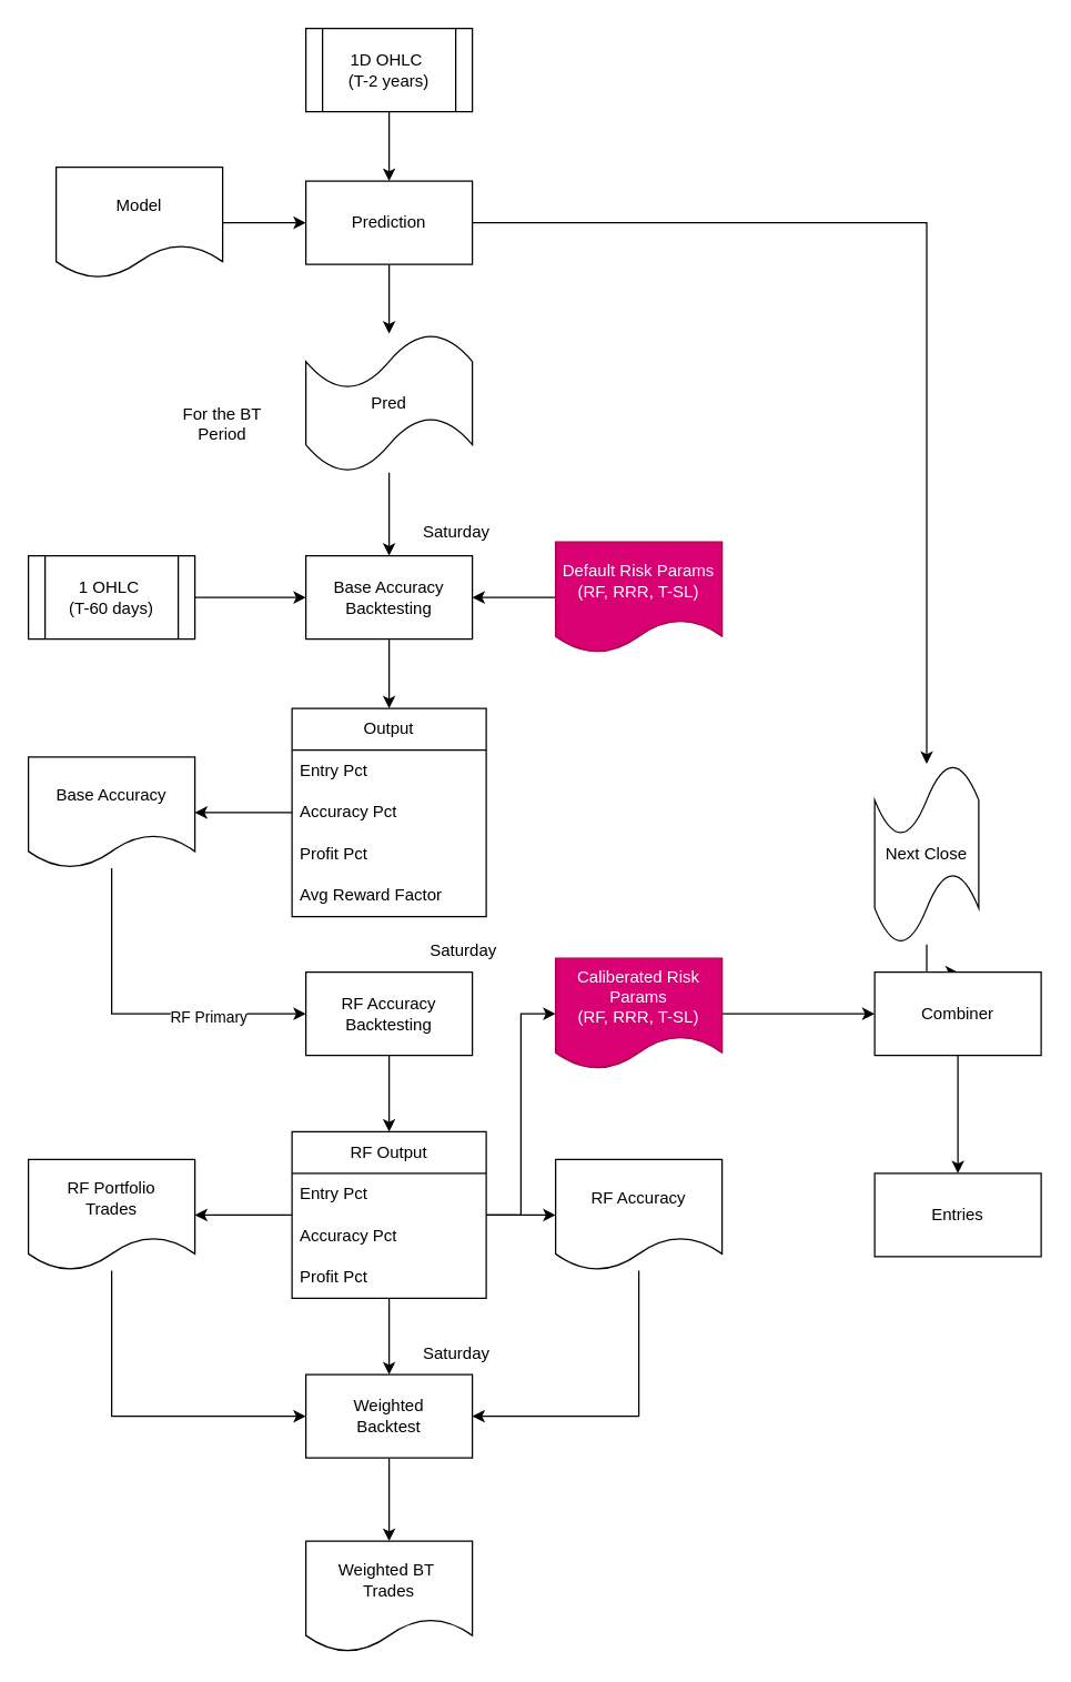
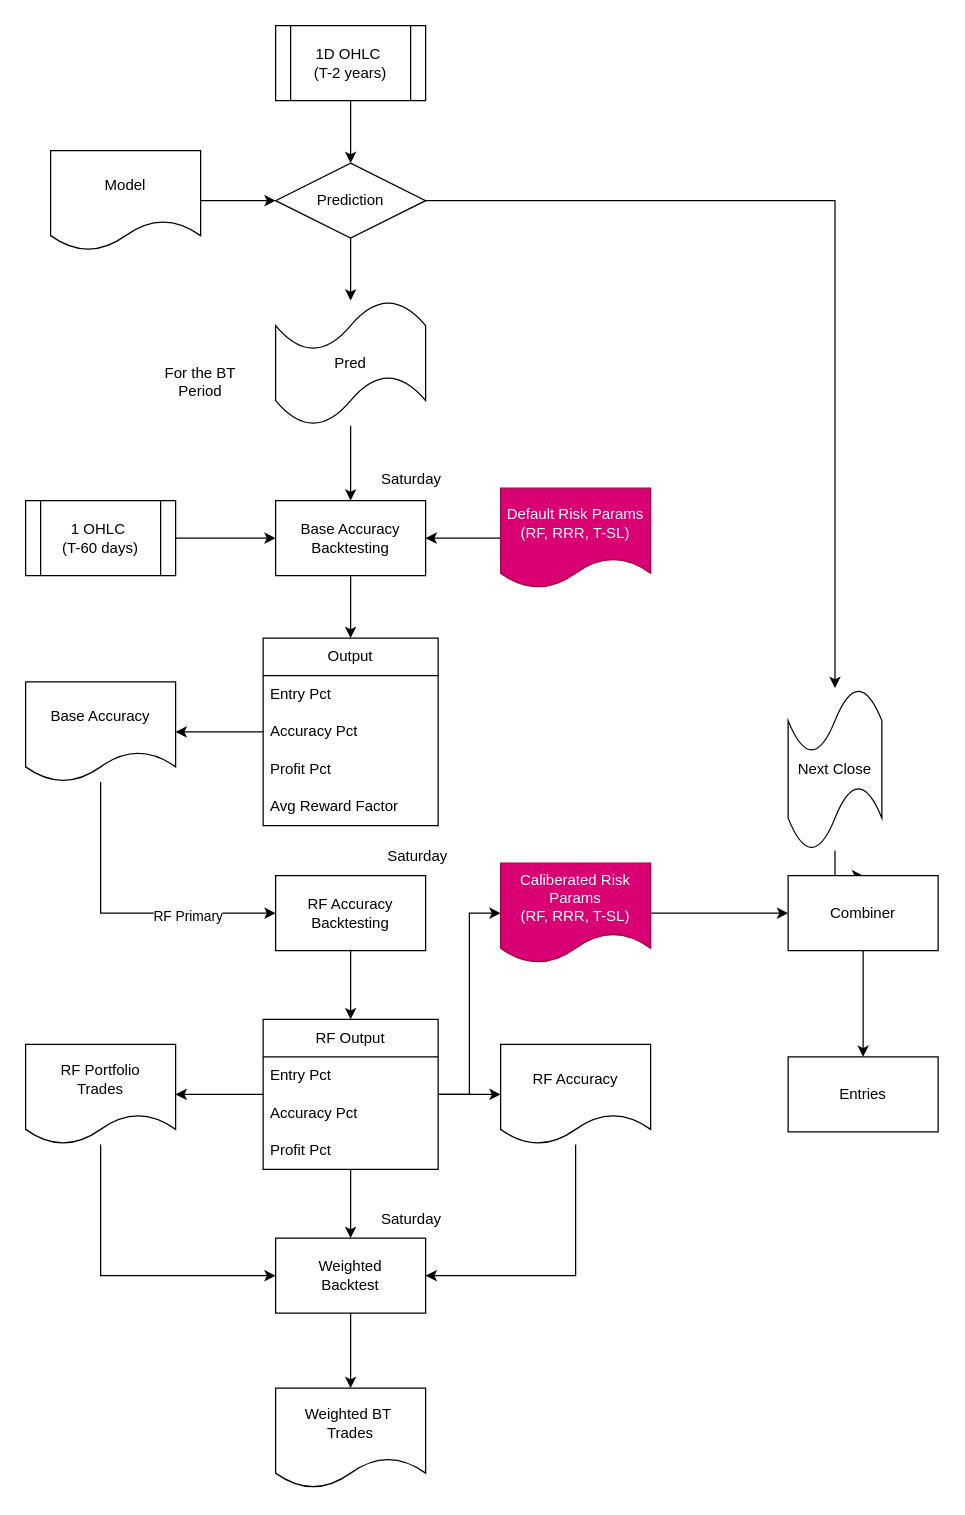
  <mxCell id="0" />
  <mxCell id="1" parent="0" />
  <mxCell id="2" style="edgeStyle=orthogonalEdgeStyle;rounded=0;orthogonalLoop=1;jettySize=auto;html=1;" parent="1" source="4" target="10" edge="1"><mxGeometry relative="1" as="geometry" /></mxCell>
  <mxCell id="3" style="edgeStyle=orthogonalEdgeStyle;rounded=0;orthogonalLoop=1;jettySize=auto;html=1;" parent="1" source="4" target="12" edge="1"><mxGeometry relative="1" as="geometry" /></mxCell>
- <mxCell id="4" value="Prediction" style="rounded=0;whiteSpace=wrap;html=1;" parent="1" vertex="1"><mxGeometry x="220" y="130" width="120" height="60" as="geometry" /></mxCell>
+ <mxCell id="4" value="Prediction" style="rhombus;whiteSpace=wrap;html=1;" parent="1" vertex="1"><mxGeometry x="220" y="130" width="120" height="60" as="geometry" /></mxCell>
  <mxCell id="5" value="" style="edgeStyle=orthogonalEdgeStyle;rounded=0;orthogonalLoop=1;jettySize=auto;html=1;" parent="1" source="6" target="4" edge="1"><mxGeometry relative="1" as="geometry" /></mxCell>
  <mxCell id="6" value="1D OHLC&amp;nbsp;&lt;br&gt;(T-2 years)" style="shape=process;whiteSpace=wrap;html=1;backgroundOutline=1;" parent="1" vertex="1"><mxGeometry x="220" y="20" width="120" height="60" as="geometry" /></mxCell>
  <mxCell id="7" value="" style="edgeStyle=orthogonalEdgeStyle;rounded=0;orthogonalLoop=1;jettySize=auto;html=1;" parent="1" source="8" target="4" edge="1"><mxGeometry relative="1" as="geometry" /></mxCell>
  <mxCell id="8" value="Model" style="shape=document;whiteSpace=wrap;html=1;boundedLbl=1;" parent="1" vertex="1"><mxGeometry x="40" y="120" width="120" height="80" as="geometry" /></mxCell>
  <mxCell id="9" value="" style="edgeStyle=orthogonalEdgeStyle;rounded=0;orthogonalLoop=1;jettySize=auto;html=1;" parent="1" source="10" target="14" edge="1"><mxGeometry relative="1" as="geometry" /></mxCell>
  <mxCell id="10" value="Pred" style="shape=tape;whiteSpace=wrap;html=1;" parent="1" vertex="1"><mxGeometry x="220" y="240" width="120" height="100" as="geometry" /></mxCell>
  <mxCell id="11" value="" style="edgeStyle=orthogonalEdgeStyle;rounded=0;orthogonalLoop=1;jettySize=auto;html=1;" parent="1" source="12" target="41" edge="1"><mxGeometry relative="1" as="geometry" /></mxCell>
  <mxCell id="12" value="Next Close" style="shape=tape;whiteSpace=wrap;html=1;" parent="1" vertex="1"><mxGeometry x="630" y="550" width="75" height="130" as="geometry" /></mxCell>
  <mxCell id="13" style="edgeStyle=orthogonalEdgeStyle;rounded=0;orthogonalLoop=1;jettySize=auto;html=1;" parent="1" source="14" target="19" edge="1"><mxGeometry relative="1" as="geometry" /></mxCell>
  <mxCell id="14" value="Base Accuracy&lt;br&gt;Backtesting" style="rounded=0;whiteSpace=wrap;html=1;" parent="1" vertex="1"><mxGeometry x="220" y="400" width="120" height="60" as="geometry" /></mxCell>
  <mxCell id="15" value="For the BT Period" style="text;html=1;strokeColor=none;fillColor=none;align=center;verticalAlign=middle;whiteSpace=wrap;rounded=0;" parent="1" vertex="1"><mxGeometry x="130" y="290" width="60" height="30" as="geometry" /></mxCell>
  <mxCell id="16" value="" style="edgeStyle=orthogonalEdgeStyle;rounded=0;orthogonalLoop=1;jettySize=auto;html=1;" parent="1" source="17" target="14" edge="1"><mxGeometry relative="1" as="geometry" /></mxCell>
  <mxCell id="17" value="1 OHLC&amp;nbsp;&lt;br&gt;(T-60 days)" style="shape=process;whiteSpace=wrap;html=1;backgroundOutline=1;" parent="1" vertex="1"><mxGeometry x="20" y="400" width="120" height="60" as="geometry" /></mxCell>
  <mxCell id="18" style="edgeStyle=orthogonalEdgeStyle;rounded=0;orthogonalLoop=1;jettySize=auto;html=1;" parent="1" source="19" target="51" edge="1"><mxGeometry relative="1" as="geometry" /></mxCell>
  <mxCell id="19" value="Output" style="swimlane;fontStyle=0;childLayout=stackLayout;horizontal=1;startSize=30;horizontalStack=0;resizeParent=1;resizeParentMax=0;resizeLast=0;collapsible=1;marginBottom=0;whiteSpace=wrap;html=1;" parent="1" vertex="1"><mxGeometry x="210" y="510" width="140" height="150" as="geometry" /></mxCell>
  <mxCell id="20" value="Entry Pct" style="text;strokeColor=none;fillColor=none;align=left;verticalAlign=middle;spacingLeft=4;spacingRight=4;overflow=hidden;points=[[0,0.5],[1,0.5]];portConstraint=eastwest;rotatable=0;whiteSpace=wrap;html=1;" parent="19" vertex="1"><mxGeometry y="30" width="140" height="30" as="geometry" /></mxCell>
  <mxCell id="21" value="Accuracy Pct" style="text;strokeColor=none;fillColor=none;align=left;verticalAlign=middle;spacingLeft=4;spacingRight=4;overflow=hidden;points=[[0,0.5],[1,0.5]];portConstraint=eastwest;rotatable=0;whiteSpace=wrap;html=1;" parent="19" vertex="1"><mxGeometry y="60" width="140" height="30" as="geometry" /></mxCell>
  <mxCell id="22" value="Profit Pct" style="text;strokeColor=none;fillColor=none;align=left;verticalAlign=middle;spacingLeft=4;spacingRight=4;overflow=hidden;points=[[0,0.5],[1,0.5]];portConstraint=eastwest;rotatable=0;whiteSpace=wrap;html=1;" parent="19" vertex="1"><mxGeometry y="90" width="140" height="30" as="geometry" /></mxCell>
  <mxCell id="23" value="Avg Reward Factor" style="text;strokeColor=none;fillColor=none;align=left;verticalAlign=middle;spacingLeft=4;spacingRight=4;overflow=hidden;points=[[0,0.5],[1,0.5]];portConstraint=eastwest;rotatable=0;whiteSpace=wrap;html=1;" parent="19" vertex="1"><mxGeometry y="120" width="140" height="30" as="geometry" /></mxCell>
  <mxCell id="24" value="" style="edgeStyle=orthogonalEdgeStyle;rounded=0;orthogonalLoop=1;jettySize=auto;html=1;entryX=0.5;entryY=0;entryDx=0;entryDy=0;" parent="1" source="25" target="32" edge="1"><mxGeometry relative="1" as="geometry" /></mxCell>
  <mxCell id="25" value="RF Accuracy&lt;br&gt;Backtesting" style="rounded=0;whiteSpace=wrap;html=1;" parent="1" vertex="1"><mxGeometry x="220" y="700" width="120" height="60" as="geometry" /></mxCell>
  <mxCell id="26" style="edgeStyle=orthogonalEdgeStyle;rounded=0;orthogonalLoop=1;jettySize=auto;html=1;entryX=1;entryY=0.5;entryDx=0;entryDy=0;" edge="1" parent="1" source="27" target="14"><mxGeometry relative="1" as="geometry" /></mxCell>
  <mxCell id="27" value="Default Risk Params&lt;br&gt;(RF, RRR, T-SL)" style="shape=document;whiteSpace=wrap;html=1;boundedLbl=1;fillColor=#d80073;fontColor=#ffffff;strokeColor=#A50040;" parent="1" vertex="1"><mxGeometry x="400" y="390" width="120" height="80" as="geometry" /></mxCell>
  <mxCell id="28" style="edgeStyle=orthogonalEdgeStyle;rounded=0;orthogonalLoop=1;jettySize=auto;html=1;" parent="1" source="32" target="39" edge="1"><mxGeometry relative="1" as="geometry" /></mxCell>
  <mxCell id="29" style="edgeStyle=orthogonalEdgeStyle;rounded=0;orthogonalLoop=1;jettySize=auto;html=1;" parent="1" source="32" target="37" edge="1"><mxGeometry relative="1" as="geometry" /></mxCell>
  <mxCell id="30" value="" style="edgeStyle=orthogonalEdgeStyle;rounded=0;orthogonalLoop=1;jettySize=auto;html=1;" edge="1" parent="1" source="32" target="44"><mxGeometry relative="1" as="geometry" /></mxCell>
  <mxCell id="31" style="edgeStyle=orthogonalEdgeStyle;rounded=0;orthogonalLoop=1;jettySize=auto;html=1;entryX=0;entryY=0.5;entryDx=0;entryDy=0;" edge="1" parent="1" source="32" target="53"><mxGeometry relative="1" as="geometry" /></mxCell>
  <mxCell id="32" value="RF Output" style="swimlane;fontStyle=0;childLayout=stackLayout;horizontal=1;startSize=30;horizontalStack=0;resizeParent=1;resizeParentMax=0;resizeLast=0;collapsible=1;marginBottom=0;whiteSpace=wrap;html=1;" parent="1" vertex="1"><mxGeometry x="210" y="815" width="140" height="120" as="geometry" /></mxCell>
  <mxCell id="33" value="Entry Pct" style="text;strokeColor=none;fillColor=none;align=left;verticalAlign=middle;spacingLeft=4;spacingRight=4;overflow=hidden;points=[[0,0.5],[1,0.5]];portConstraint=eastwest;rotatable=0;whiteSpace=wrap;html=1;" parent="32" vertex="1"><mxGeometry y="30" width="140" height="30" as="geometry" /></mxCell>
  <mxCell id="34" value="Accuracy Pct" style="text;strokeColor=none;fillColor=none;align=left;verticalAlign=middle;spacingLeft=4;spacingRight=4;overflow=hidden;points=[[0,0.5],[1,0.5]];portConstraint=eastwest;rotatable=0;whiteSpace=wrap;html=1;" parent="32" vertex="1"><mxGeometry y="60" width="140" height="30" as="geometry" /></mxCell>
  <mxCell id="35" value="Profit Pct" style="text;strokeColor=none;fillColor=none;align=left;verticalAlign=middle;spacingLeft=4;spacingRight=4;overflow=hidden;points=[[0,0.5],[1,0.5]];portConstraint=eastwest;rotatable=0;whiteSpace=wrap;html=1;" parent="32" vertex="1"><mxGeometry y="90" width="140" height="30" as="geometry" /></mxCell>
  <mxCell id="36" style="edgeStyle=orthogonalEdgeStyle;rounded=0;orthogonalLoop=1;jettySize=auto;html=1;entryX=1;entryY=0.5;entryDx=0;entryDy=0;" parent="1" source="37" target="39" edge="1"><mxGeometry relative="1" as="geometry"><Array as="points"><mxPoint x="460" y="1020" /></Array></mxGeometry></mxCell>
  <mxCell id="37" value="RF Accuracy" style="shape=document;whiteSpace=wrap;html=1;boundedLbl=1;" parent="1" vertex="1"><mxGeometry x="400" y="835" width="120" height="80" as="geometry" /></mxCell>
  <mxCell id="38" value="" style="edgeStyle=orthogonalEdgeStyle;rounded=0;orthogonalLoop=1;jettySize=auto;html=1;" parent="1" source="39" target="45" edge="1"><mxGeometry relative="1" as="geometry" /></mxCell>
  <mxCell id="39" value="Weighted &lt;br&gt;Backtest" style="rounded=0;whiteSpace=wrap;html=1;" parent="1" vertex="1"><mxGeometry x="220" y="990" width="120" height="60" as="geometry" /></mxCell>
  <mxCell id="40" style="edgeStyle=orthogonalEdgeStyle;rounded=0;orthogonalLoop=1;jettySize=auto;html=1;" parent="1" source="41" target="42" edge="1"><mxGeometry relative="1" as="geometry" /></mxCell>
  <mxCell id="41" value="Combiner" style="rounded=0;whiteSpace=wrap;html=1;" parent="1" vertex="1"><mxGeometry x="630" y="700" width="120" height="60" as="geometry" /></mxCell>
  <mxCell id="42" value="Entries" style="rounded=0;whiteSpace=wrap;html=1;" parent="1" vertex="1"><mxGeometry x="630" y="845" width="120" height="60" as="geometry" /></mxCell>
  <mxCell id="43" style="edgeStyle=orthogonalEdgeStyle;rounded=0;orthogonalLoop=1;jettySize=auto;html=1;entryX=0;entryY=0.5;entryDx=0;entryDy=0;" parent="1" source="44" target="39" edge="1"><mxGeometry relative="1" as="geometry"><Array as="points"><mxPoint x="80" y="1020" /></Array></mxGeometry></mxCell>
  <mxCell id="44" value="RF Portfolio &lt;br&gt;Trades" style="shape=document;whiteSpace=wrap;html=1;boundedLbl=1;" parent="1" vertex="1"><mxGeometry x="20" y="835" width="120" height="80" as="geometry" /></mxCell>
  <mxCell id="45" value="Weighted BT&amp;nbsp;&lt;br&gt;Trades" style="shape=document;whiteSpace=wrap;html=1;boundedLbl=1;" parent="1" vertex="1"><mxGeometry x="220" y="1110" width="120" height="80" as="geometry" /></mxCell>
  <mxCell id="46" value="Saturday&amp;nbsp;" style="text;html=1;align=center;verticalAlign=middle;resizable=0;points=[];autosize=1;strokeColor=none;fillColor=none;" parent="1" vertex="1"><mxGeometry x="295" y="368" width="70" height="30" as="geometry" /></mxCell>
  <mxCell id="47" value="Saturday&amp;nbsp;" style="text;html=1;align=center;verticalAlign=middle;resizable=0;points=[];autosize=1;strokeColor=none;fillColor=none;" parent="1" vertex="1"><mxGeometry x="300" y="670" width="70" height="30" as="geometry" /></mxCell>
  <mxCell id="48" value="Saturday&amp;nbsp;" style="text;html=1;align=center;verticalAlign=middle;resizable=0;points=[];autosize=1;strokeColor=none;fillColor=none;" parent="1" vertex="1"><mxGeometry x="295" y="960" width="70" height="30" as="geometry" /></mxCell>
  <mxCell id="49" style="edgeStyle=orthogonalEdgeStyle;rounded=0;orthogonalLoop=1;jettySize=auto;html=1;entryX=0;entryY=0.5;entryDx=0;entryDy=0;" parent="1" source="51" target="25" edge="1"><mxGeometry relative="1" as="geometry"><Array as="points"><mxPoint x="80" y="730" /></Array></mxGeometry></mxCell>
  <mxCell id="50" value="RF Primary" style="edgeLabel;html=1;align=center;verticalAlign=middle;resizable=0;points=[];" parent="49" vertex="1" connectable="0"><mxGeometry x="0.421" y="-2" relative="1" as="geometry"><mxPoint as="offset" /></mxGeometry></mxCell>
  <mxCell id="51" value="Base Accuracy" style="shape=document;whiteSpace=wrap;html=1;boundedLbl=1;" parent="1" vertex="1"><mxGeometry x="20" y="545" width="120" height="80" as="geometry" /></mxCell>
  <mxCell id="52" style="edgeStyle=orthogonalEdgeStyle;rounded=0;orthogonalLoop=1;jettySize=auto;html=1;entryX=0;entryY=0.5;entryDx=0;entryDy=0;" edge="1" parent="1" source="53" target="41"><mxGeometry relative="1" as="geometry" /></mxCell>
  <mxCell id="53" value="Caliberated Risk Params&lt;br&gt;(RF, RRR, T-SL)" style="shape=document;whiteSpace=wrap;html=1;boundedLbl=1;fillColor=#d80073;fontColor=#ffffff;strokeColor=#A50040;" vertex="1" parent="1"><mxGeometry x="400" y="690" width="120" height="80" as="geometry" /></mxCell>
